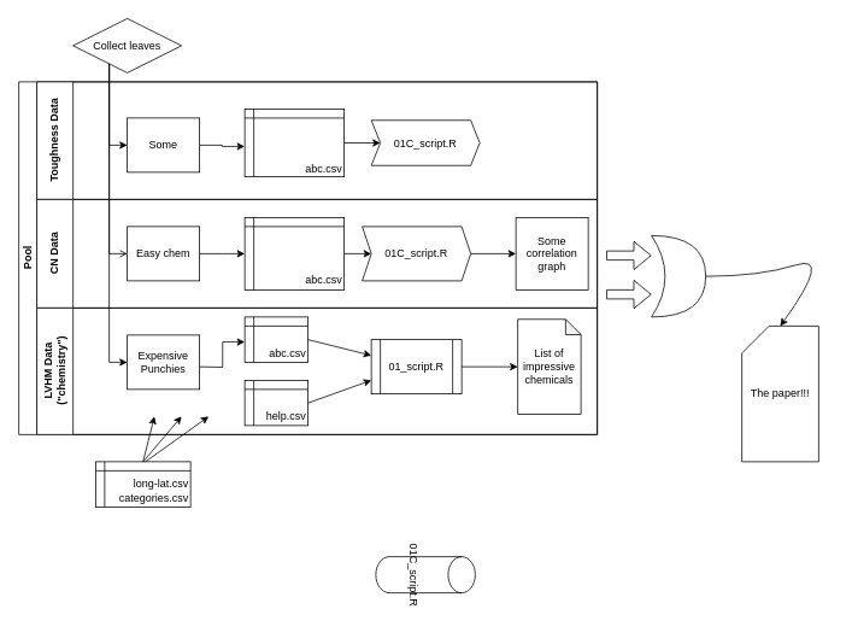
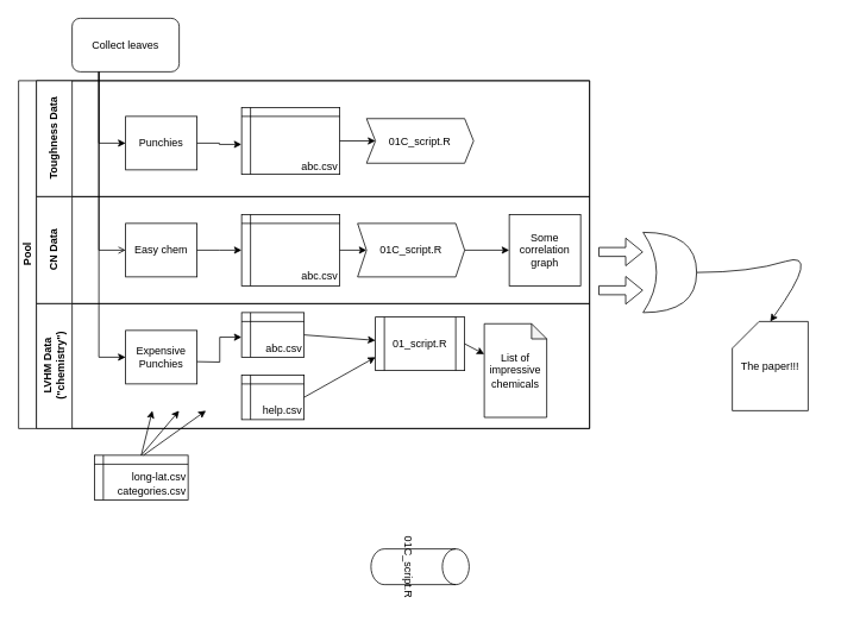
  <mxCell id="0" />
  <mxCell id="1" parent="0" />
  <mxCell id="2" value="Pool" style="swimlane;html=1;childLayout=stackLayout;resizeParent=1;resizeParentMax=0;horizontal=0;startSize=20;horizontalStack=0;" parent="1" vertex="1"><mxGeometry x="20" y="90" width="640" height="390" as="geometry" /></mxCell>
  <mxCell id="3" value="Toughness Data" style="swimlane;html=1;startSize=40;horizontal=0;" parent="2" vertex="1"><mxGeometry x="20" width="620" height="130" as="geometry" /></mxCell>
  <mxCell id="4" value="&lt;br&gt;&lt;br&gt;&lt;br&gt;&lt;br&gt;abc.csv" style="shape=internalStorage;whiteSpace=wrap;html=1;backgroundOutline=1;align=right;dx=10;dy=10;" parent="3" vertex="1"><mxGeometry x="230" y="30" width="110" height="75" as="geometry" /></mxCell>
  <mxCell id="5" value="01C_script.R" style="shape=step;perimeter=stepPerimeter;whiteSpace=wrap;html=1;fixedSize=1;size=10;" parent="3" vertex="1"><mxGeometry x="370" y="42.5" width="120" height="50" as="geometry" /></mxCell>
  <mxCell id="6" value="" style="endArrow=classic;html=1;entryX=0;entryY=0.5;entryDx=0;entryDy=0;exitX=1;exitY=0.5;exitDx=0;exitDy=0;" parent="3" source="4" target="5" edge="1"><mxGeometry width="50" height="50" relative="1" as="geometry"><mxPoint x="250" y="190" as="sourcePoint" /><mxPoint x="300" y="140" as="targetPoint" /></mxGeometry></mxCell>
  <mxCell id="7" value="CN Data" style="swimlane;html=1;startSize=40;horizontal=0;" parent="2" vertex="1"><mxGeometry x="20" y="130" width="620" height="120" as="geometry"><mxRectangle x="20" y="120" width="430" height="20" as="alternateBounds" /></mxGeometry></mxCell>
  <mxCell id="8" value="Easy chem" style="rounded=0;whiteSpace=wrap;html=1;fontFamily=Helvetica;fontSize=12;fontColor=#000000;align=center;" parent="7" vertex="1"><mxGeometry x="100" y="30" width="80" height="60" as="geometry" /></mxCell>
  <mxCell id="9" value="&lt;br&gt;&lt;br&gt;&lt;br&gt;&lt;br&gt;abc.csv" style="shape=internalStorage;whiteSpace=wrap;html=1;backgroundOutline=1;align=right;dx=10;dy=10;" parent="7" vertex="1"><mxGeometry x="230" y="20" width="110" height="80" as="geometry" /></mxCell>
  <mxCell id="10" value="" style="edgeStyle=orthogonalEdgeStyle;rounded=0;orthogonalLoop=1;jettySize=auto;html=1;endArrow=classic;endFill=1;exitX=1;exitY=0.5;exitDx=0;exitDy=0;" parent="7" source="8" edge="1"><mxGeometry relative="1" as="geometry"><mxPoint x="180" y="65" as="sourcePoint" /><mxPoint x="230" y="60" as="targetPoint" /></mxGeometry></mxCell>
  <mxCell id="11" value="01C_script.R" style="shape=step;perimeter=stepPerimeter;whiteSpace=wrap;html=1;fixedSize=1;size=10;" parent="7" vertex="1"><mxGeometry x="360" y="30" width="120" height="60" as="geometry" /></mxCell>
  <mxCell id="12" value="" style="endArrow=classic;html=1;entryX=0;entryY=0.5;entryDx=0;entryDy=0;exitX=1;exitY=0.5;exitDx=0;exitDy=0;" parent="7" source="9" target="11" edge="1"><mxGeometry width="50" height="50" relative="1" as="geometry"><mxPoint x="340" y="60" as="sourcePoint" /><mxPoint x="160" y="20" as="targetPoint" /></mxGeometry></mxCell>
  <mxCell id="13" value="Some correlation&lt;br&gt;graph" style="whiteSpace=wrap;html=1;aspect=fixed;" parent="7" vertex="1"><mxGeometry x="530" y="20" width="80" height="80" as="geometry" /></mxCell>
  <mxCell id="14" value="" style="endArrow=classic;html=1;entryX=0;entryY=0.5;entryDx=0;entryDy=0;exitX=1;exitY=0.5;exitDx=0;exitDy=0;" parent="7" source="11" target="13" edge="1"><mxGeometry width="50" height="50" relative="1" as="geometry"><mxPoint x="350" y="75" as="sourcePoint" /><mxPoint x="380" y="75" as="targetPoint" /></mxGeometry></mxCell>
  <mxCell id="15" value="LVHM Data&lt;br&gt;(&quot;chemistry&quot;)" style="swimlane;html=1;startSize=40;horizontal=0;" parent="2" vertex="1"><mxGeometry x="20" y="250" width="620" height="140" as="geometry" /></mxCell>
  <mxCell id="16" value="Expensive Punchies" style="rounded=0;whiteSpace=wrap;html=1;fontFamily=Helvetica;fontSize=12;fontColor=#000000;align=center;" parent="15" vertex="1"><mxGeometry x="100" y="30" width="80" height="60" as="geometry" /></mxCell>
  <mxCell id="17" value="&lt;br&gt;&lt;br&gt;abc.csv" style="shape=internalStorage;whiteSpace=wrap;html=1;backgroundOutline=1;align=right;dx=10;dy=10;" parent="15" vertex="1"><mxGeometry x="230" y="10" width="70" height="50" as="geometry" /></mxCell>
  <mxCell id="18" value="" style="edgeStyle=orthogonalEdgeStyle;rounded=0;orthogonalLoop=1;jettySize=auto;html=1;endArrow=classic;endFill=1;exitX=1;exitY=0.5;exitDx=0;exitDy=0;entryX=-0.001;entryY=0.552;entryDx=0;entryDy=0;entryPerimeter=0;" parent="15" target="17" edge="1"><mxGeometry relative="1" as="geometry"><mxPoint x="180" y="65" as="sourcePoint" /><mxPoint x="370" y="315" as="targetPoint" /></mxGeometry></mxCell>
- <mxCell id="19" value="01_script.R" style="shape=process;whiteSpace=wrap;html=1;backgroundOutline=1;size=0.1;" parent="15" vertex="1"><mxGeometry x="370" y="35" width="100" height="60" as="geometry" /></mxCell>
+ <mxCell id="19" value="01_script.R" style="shape=process;whiteSpace=wrap;html=1;backgroundOutline=1;size=0.1;" parent="15" vertex="1"><mxGeometry x="380" y="15" width="100" height="60" as="geometry" /></mxCell>
  <mxCell id="20" value="" style="endArrow=classic;html=1;exitX=1;exitY=0.5;exitDx=0;exitDy=0;" parent="15" source="17" target="19" edge="1"><mxGeometry width="50" height="50" relative="1" as="geometry"><mxPoint x="350" y="-45" as="sourcePoint" /><mxPoint x="380" y="-45" as="targetPoint" /></mxGeometry></mxCell>
  <mxCell id="21" value="&lt;br&gt;&lt;br&gt;help.csv" style="shape=internalStorage;whiteSpace=wrap;html=1;backgroundOutline=1;align=right;dx=10;dy=10;" parent="15" vertex="1"><mxGeometry x="230" y="80" width="70" height="50" as="geometry" /></mxCell>
  <mxCell id="22" value="" style="endArrow=classic;html=1;entryX=0;entryY=0.75;entryDx=0;entryDy=0;exitX=1;exitY=0.5;exitDx=0;exitDy=0;" parent="15" source="21" target="19" edge="1"><mxGeometry width="50" height="50" relative="1" as="geometry"><mxPoint x="310" y="45" as="sourcePoint" /><mxPoint x="380" y="55" as="targetPoint" /></mxGeometry></mxCell>
- <mxCell id="23" value="&lt;span&gt;List of impressive&lt;/span&gt;&lt;br&gt;&lt;span&gt;chemicals&lt;/span&gt;" style="shape=note;whiteSpace=wrap;html=1;backgroundOutline=1;darkOpacity=0.05;size=17;" parent="15" vertex="1"><mxGeometry x="532" y="12.5" width="70" height="105" as="geometry" /></mxCell>
+ <mxCell id="23" value="&lt;span&gt;List of impressive&lt;/span&gt;&lt;br&gt;&lt;span&gt;chemicals&lt;/span&gt;" style="shape=note;whiteSpace=wrap;html=1;backgroundOutline=1;darkOpacity=0.05;size=17;" parent="15" vertex="1"><mxGeometry x="502" y="22.5" width="70" height="105" as="geometry" /></mxCell>
  <mxCell id="24" value="" style="endArrow=classic;html=1;exitX=1;exitY=0.5;exitDx=0;exitDy=0;" parent="15" source="19" target="23" edge="1"><mxGeometry width="50" height="50" relative="1" as="geometry"><mxPoint x="490" y="80" as="sourcePoint" /><mxPoint x="530" y="63" as="targetPoint" /></mxGeometry></mxCell>
- <mxCell id="25" value="Collect leaves" style="rhombus;whiteSpace=wrap;html=1;" parent="1" vertex="1"><mxGeometry x="80" y="20" width="120" height="60" as="geometry" /></mxCell>
+ <mxCell id="25" value="Collect leaves" style="rounded=1;whiteSpace=wrap;html=1;" parent="1" vertex="1"><mxGeometry x="80" y="20" width="120" height="60" as="geometry" /></mxCell>
  <mxCell id="26" value="" style="edgeStyle=orthogonalEdgeStyle;rounded=0;orthogonalLoop=1;jettySize=auto;html=1;entryX=0;entryY=0.5;entryDx=0;entryDy=0;exitX=0.25;exitY=1;exitDx=0;exitDy=0;" parent="1" source="25" target="16" edge="1"><mxGeometry relative="1" as="geometry"><mxPoint x="140" y="150" as="sourcePoint" /></mxGeometry></mxCell>
  <mxCell id="27" value="" style="edgeStyle=orthogonalEdgeStyle;rounded=0;orthogonalLoop=1;jettySize=auto;html=1;exitX=0.25;exitY=1;exitDx=0;exitDy=0;entryX=0;entryY=0.5;entryDx=0;entryDy=0;" parent="1" source="25" target="28" edge="1"><mxGeometry relative="1" as="geometry"><mxPoint x="120" y="90" as="sourcePoint" /><mxPoint x="110" y="310" as="targetPoint" /></mxGeometry></mxCell>
- <mxCell id="28" value="Some" style="rounded=0;whiteSpace=wrap;html=1;fontFamily=Helvetica;fontSize=12;fontColor=#000000;align=center;" parent="1" vertex="1"><mxGeometry x="140" y="130" width="80" height="60" as="geometry" /></mxCell>
+ <mxCell id="28" value="Punchies" style="rounded=0;whiteSpace=wrap;html=1;fontFamily=Helvetica;fontSize=12;fontColor=#000000;align=center;" parent="1" vertex="1"><mxGeometry x="140" y="130" width="80" height="60" as="geometry" /></mxCell>
  <mxCell id="29" value="" style="edgeStyle=orthogonalEdgeStyle;rounded=0;orthogonalLoop=1;jettySize=auto;html=1;entryX=0;entryY=0.5;entryDx=0;entryDy=0;exitX=0.25;exitY=1;exitDx=0;exitDy=0;endArrow=open;" parent="1" source="25" target="8" edge="1"><mxGeometry relative="1" as="geometry"><mxPoint x="120" y="90" as="sourcePoint" /><mxPoint x="150" y="430" as="targetPoint" /></mxGeometry></mxCell>
  <mxCell id="30" value="" style="edgeStyle=orthogonalEdgeStyle;rounded=0;orthogonalLoop=1;jettySize=auto;html=1;endArrow=classic;endFill=1;exitX=1;exitY=0.5;exitDx=0;exitDy=0;entryX=-0.001;entryY=0.552;entryDx=0;entryDy=0;entryPerimeter=0;" parent="1" source="28" target="4" edge="1"><mxGeometry relative="1" as="geometry"><mxPoint x="370" y="410" as="sourcePoint" /><mxPoint x="410" y="410" as="targetPoint" /></mxGeometry></mxCell>
  <mxCell id="31" value="01C_script.R" style="shape=cylinder3;whiteSpace=wrap;html=1;boundedLbl=1;backgroundOutline=1;size=15;rotation=90;" parent="1" vertex="1"><mxGeometry x="450" y="580" width="40" height="110" as="geometry" /></mxCell>
  <mxCell id="32" value="" style="shape=xor;whiteSpace=wrap;html=1;" parent="1" vertex="1"><mxGeometry x="720" y="260" width="60" height="90" as="geometry" /></mxCell>
  <mxCell id="33" value="" style="curved=1;endArrow=classic;html=1;exitX=1;exitY=0.5;exitDx=0;exitDy=0;exitPerimeter=0;entryX=0.5;entryY=0;entryDx=0;entryDy=0;entryPerimeter=0;" parent="1" source="32" target="36" edge="1"><mxGeometry width="50" height="50" relative="1" as="geometry"><mxPoint x="380" y="340" as="sourcePoint" /><mxPoint x="710" y="550" as="targetPoint" /><Array as="points"><mxPoint x="840" y="305" /><mxPoint x="920" y="280" /></Array></mxGeometry></mxCell>
  <mxCell id="34" value="" style="shape=flexArrow;endArrow=classic;html=1;" parent="1" edge="1"><mxGeometry width="50" height="50" relative="1" as="geometry"><mxPoint x="670" y="282" as="sourcePoint" /><mxPoint x="720" y="282" as="targetPoint" /></mxGeometry></mxCell>
  <mxCell id="35" value="" style="shape=flexArrow;endArrow=classic;html=1;" parent="1" edge="1"><mxGeometry width="50" height="50" relative="1" as="geometry"><mxPoint x="670" y="325" as="sourcePoint" /><mxPoint x="720" y="325" as="targetPoint" /></mxGeometry></mxCell>
- <mxCell id="36" value="The paper!!!" style="shape=card;whiteSpace=wrap;html=1;" parent="1" vertex="1"><mxGeometry x="820" y="360" width="85" height="150" as="geometry" /></mxCell>
+ <mxCell id="36" value="The paper!!!" style="shape=card;whiteSpace=wrap;html=1;" parent="1" vertex="1"><mxGeometry x="820" y="360" width="85" height="100" as="geometry" /></mxCell>
  <mxCell id="37" value="&lt;br&gt;long-lat.csv&lt;br&gt;categories.csv" style="shape=internalStorage;whiteSpace=wrap;html=1;backgroundOutline=1;align=right;dx=10;dy=10;" parent="1" vertex="1"><mxGeometry x="105" y="510" width="105" height="50" as="geometry" /></mxCell>
  <mxCell id="38" value="" style="endArrow=classic;html=1;exitX=0.5;exitY=0;exitDx=0;exitDy=0;" parent="1" source="37" edge="1"><mxGeometry width="50" height="50" relative="1" as="geometry"><mxPoint x="410" y="370" as="sourcePoint" /><mxPoint x="170" y="460" as="targetPoint" /></mxGeometry></mxCell>
  <mxCell id="39" value="" style="endArrow=classic;html=1;" parent="1" edge="1"><mxGeometry width="50" height="50" relative="1" as="geometry"><mxPoint x="160" y="510" as="sourcePoint" /><mxPoint x="230" y="460" as="targetPoint" /></mxGeometry></mxCell>
  <mxCell id="40" value="" style="endArrow=classic;html=1;exitX=0.5;exitY=0;exitDx=0;exitDy=0;" parent="1" source="37" edge="1"><mxGeometry width="50" height="50" relative="1" as="geometry"><mxPoint x="170" y="520" as="sourcePoint" /><mxPoint x="200" y="460" as="targetPoint" /></mxGeometry></mxCell>
